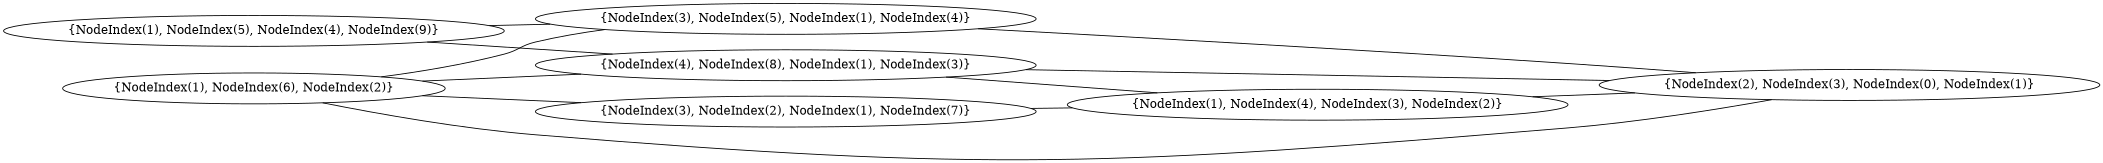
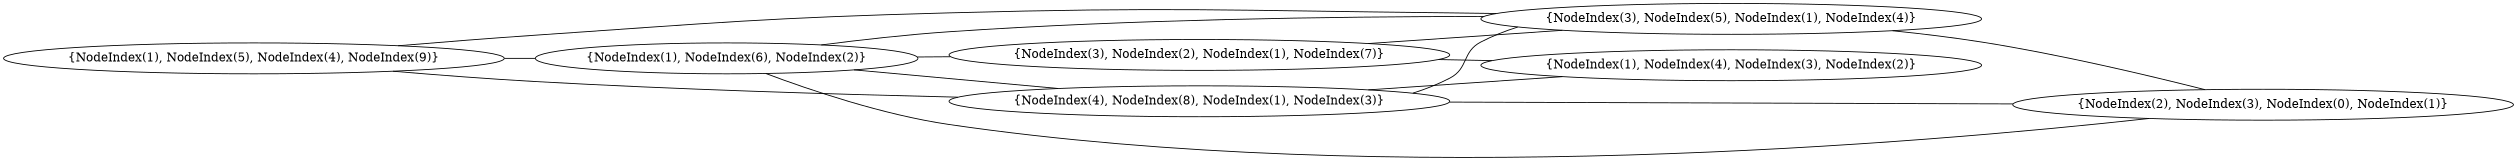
  graph {
    rankdir=LR
    n1 [label="{NodeIndex(2), NodeIndex(3), NodeIndex(0), NodeIndex(1)}"]
    n2 [label="{NodeIndex(1), NodeIndex(4), NodeIndex(3), NodeIndex(2)}"]
    n3 [label="{NodeIndex(3), NodeIndex(5), NodeIndex(1), NodeIndex(4)}"]
    n4 [label="{NodeIndex(4), NodeIndex(8), NodeIndex(1), NodeIndex(3)}"]
    n5 [label="{NodeIndex(3), NodeIndex(2), NodeIndex(1), NodeIndex(7)}"]
    n6 [label="{NodeIndex(1), NodeIndex(6), NodeIndex(2)}"]
    n7 [label="{NodeIndex(1), NodeIndex(5), NodeIndex(4), NodeIndex(9)}"]
-   n2 -- n1
    n3 -- n1
    n4 -- n1
    n4 -- n2
+   n4 -- n3
    n5 -- n2
+   n5 -- n3
    n6 -- n1
    n6 -- n3
    n6 -- n4
    n6 -- n5
    n7 -- n3
    n7 -- n4
+   n7 -- n6
  }
